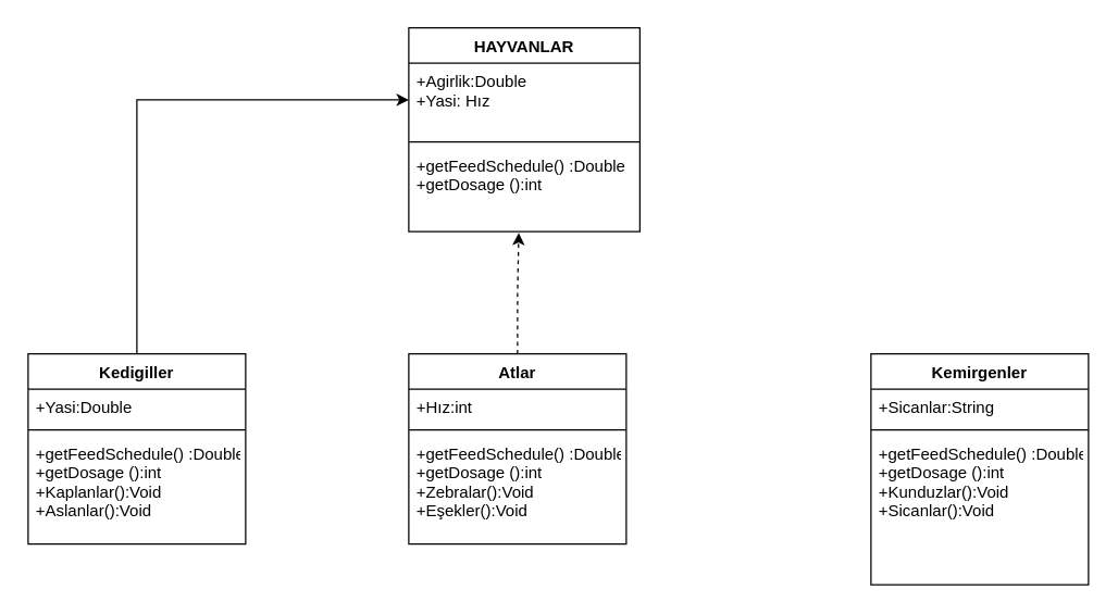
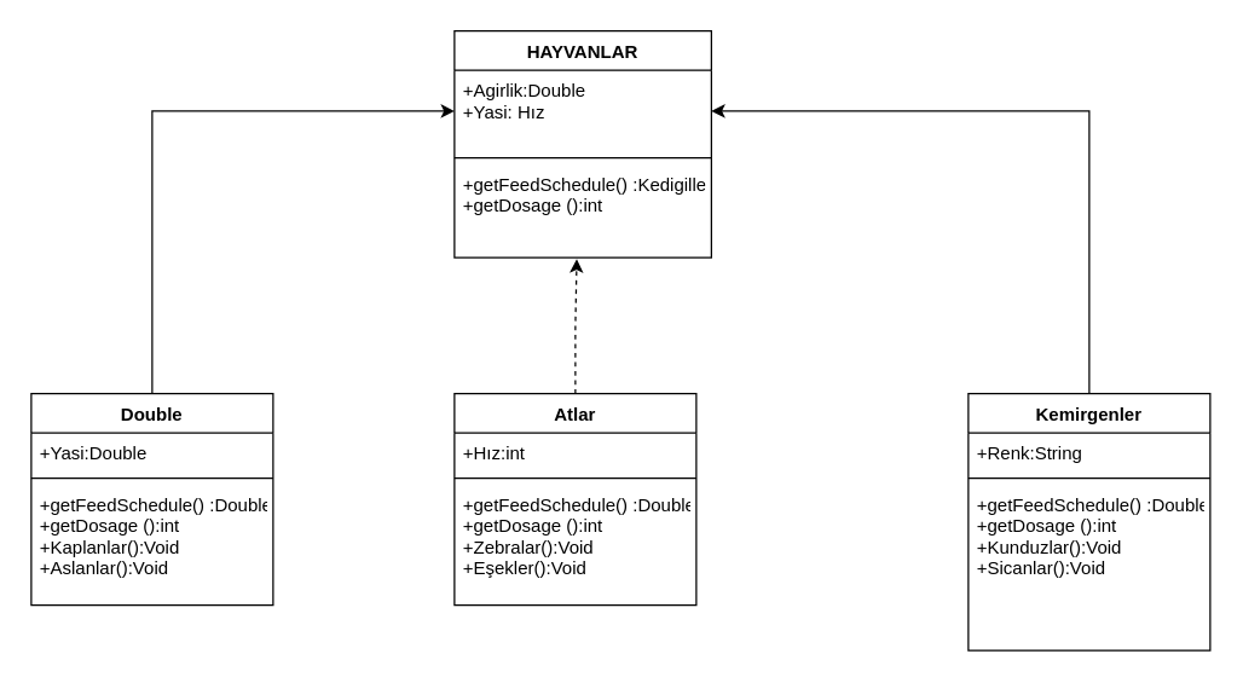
  <mxCell id="0" />
  <mxCell id="1" parent="0" />
  <mxCell id="2" value="HAYVANLAR" style="swimlane;fontStyle=1;align=center;verticalAlign=top;childLayout=stackLayout;horizontal=1;startSize=26;horizontalStack=0;resizeParent=1;resizeParentMax=0;resizeLast=0;collapsible=1;marginBottom=0;" vertex="1" parent="1"><mxGeometry x="300" y="20" width="170" height="150" as="geometry" /></mxCell>
  <mxCell id="3" value="+Agirlik:Double&#10;+Yasi: Hız" style="text;strokeColor=none;fillColor=none;align=left;verticalAlign=top;spacingLeft=4;spacingRight=4;overflow=hidden;rotatable=0;points=[[0,0.5],[1,0.5]];portConstraint=eastwest;" vertex="1" parent="2"><mxGeometry y="26" width="170" height="54" as="geometry" /></mxCell>
  <mxCell id="4" value="" style="line;strokeWidth=1;fillColor=none;align=left;verticalAlign=middle;spacingTop=-1;spacingLeft=3;spacingRight=3;rotatable=0;labelPosition=right;points=[];portConstraint=eastwest;" vertex="1" parent="2"><mxGeometry y="80" width="170" height="8" as="geometry" /></mxCell>
- <mxCell id="5" value="+getFeedSchedule() :Double&#10;+getDosage ():int" style="text;strokeColor=none;fillColor=none;align=left;verticalAlign=top;spacingLeft=4;spacingRight=4;overflow=hidden;rotatable=0;points=[[0,0.5],[1,0.5]];portConstraint=eastwest;" vertex="1" parent="2"><mxGeometry y="88" width="170" height="62" as="geometry" /></mxCell>
+ <mxCell id="5" value="+getFeedSchedule() :Kedigiller&#10;+getDosage ():int" style="text;strokeColor=none;fillColor=none;align=left;verticalAlign=top;spacingLeft=4;spacingRight=4;overflow=hidden;rotatable=0;points=[[0,0.5],[1,0.5]];portConstraint=eastwest;" vertex="1" parent="2"><mxGeometry y="88" width="170" height="62" as="geometry" /></mxCell>
  <mxCell id="6" style="edgeStyle=orthogonalEdgeStyle;rounded=0;orthogonalLoop=1;jettySize=auto;html=1;entryX=0;entryY=0.5;entryDx=0;entryDy=0;" edge="1" parent="1" source="7" target="3"><mxGeometry relative="1" as="geometry" /></mxCell>
- <mxCell id="7" value="Kedigiller" style="swimlane;fontStyle=1;align=center;verticalAlign=top;childLayout=stackLayout;horizontal=1;startSize=26;horizontalStack=0;resizeParent=1;resizeParentMax=0;resizeLast=0;collapsible=1;marginBottom=0;" vertex="1" parent="1"><mxGeometry x="20" y="260" width="160" height="140" as="geometry" /></mxCell>
+ <mxCell id="7" value="Double" style="swimlane;fontStyle=1;align=center;verticalAlign=top;childLayout=stackLayout;horizontal=1;startSize=26;horizontalStack=0;resizeParent=1;resizeParentMax=0;resizeLast=0;collapsible=1;marginBottom=0;" vertex="1" parent="1"><mxGeometry x="20" y="260" width="160" height="140" as="geometry" /></mxCell>
  <mxCell id="8" value="+Yasi:Double" style="text;strokeColor=none;fillColor=none;align=left;verticalAlign=top;spacingLeft=4;spacingRight=4;overflow=hidden;rotatable=0;points=[[0,0.5],[1,0.5]];portConstraint=eastwest;" vertex="1" parent="7"><mxGeometry y="26" width="160" height="26" as="geometry" /></mxCell>
  <mxCell id="9" value="" style="line;strokeWidth=1;fillColor=none;align=left;verticalAlign=middle;spacingTop=-1;spacingLeft=3;spacingRight=3;rotatable=0;labelPosition=right;points=[];portConstraint=eastwest;" vertex="1" parent="7"><mxGeometry y="52" width="160" height="8" as="geometry" /></mxCell>
  <mxCell id="10" value="+getFeedSchedule() :Double&#10;+getDosage ():int&#10;+Kaplanlar():Void&#10;+Aslanlar():Void&#10;" style="text;strokeColor=none;fillColor=none;align=left;verticalAlign=top;spacingLeft=4;spacingRight=4;overflow=hidden;rotatable=0;points=[[0,0.5],[1,0.5]];portConstraint=eastwest;" vertex="1" parent="7"><mxGeometry y="60" width="160" height="80" as="geometry" /></mxCell>
  <mxCell id="11" style="edgeStyle=orthogonalEdgeStyle;rounded=0;orthogonalLoop=1;jettySize=auto;html=1;entryX=0.476;entryY=1.016;entryDx=0;entryDy=0;entryPerimeter=0;dashed=1;" edge="1" parent="1" source="12" target="5"><mxGeometry relative="1" as="geometry" /></mxCell>
  <mxCell id="12" value="Atlar" style="swimlane;fontStyle=1;align=center;verticalAlign=top;childLayout=stackLayout;horizontal=1;startSize=26;horizontalStack=0;resizeParent=1;resizeParentMax=0;resizeLast=0;collapsible=1;marginBottom=0;" vertex="1" parent="1"><mxGeometry x="300" y="260" width="160" height="140" as="geometry" /></mxCell>
  <mxCell id="13" value="+Hız:int" style="text;strokeColor=none;fillColor=none;align=left;verticalAlign=top;spacingLeft=4;spacingRight=4;overflow=hidden;rotatable=0;points=[[0,0.5],[1,0.5]];portConstraint=eastwest;" vertex="1" parent="12"><mxGeometry y="26" width="160" height="26" as="geometry" /></mxCell>
  <mxCell id="14" value="" style="line;strokeWidth=1;fillColor=none;align=left;verticalAlign=middle;spacingTop=-1;spacingLeft=3;spacingRight=3;rotatable=0;labelPosition=right;points=[];portConstraint=eastwest;" vertex="1" parent="12"><mxGeometry y="52" width="160" height="8" as="geometry" /></mxCell>
  <mxCell id="15" value="+getFeedSchedule() :Double&#10;+getDosage ():int&#10;+Zebralar():Void&#10;+Eşekler():Void&#10;" style="text;strokeColor=none;fillColor=none;align=left;verticalAlign=top;spacingLeft=4;spacingRight=4;overflow=hidden;rotatable=0;points=[[0,0.5],[1,0.5]];portConstraint=eastwest;" vertex="1" parent="12"><mxGeometry y="60" width="160" height="80" as="geometry" /></mxCell>
+ <mxCell id="16" style="edgeStyle=orthogonalEdgeStyle;rounded=0;orthogonalLoop=1;jettySize=auto;html=1;entryX=1;entryY=0.5;entryDx=0;entryDy=0;" edge="1" parent="1" source="17" target="3"><mxGeometry relative="1" as="geometry" /></mxCell>
  <mxCell id="17" value="Kemirgenler" style="swimlane;fontStyle=1;align=center;verticalAlign=top;childLayout=stackLayout;horizontal=1;startSize=26;horizontalStack=0;resizeParent=1;resizeParentMax=0;resizeLast=0;collapsible=1;marginBottom=0;" vertex="1" parent="1"><mxGeometry x="640" y="260" width="160" height="170" as="geometry" /></mxCell>
- <mxCell id="18" value="+Sicanlar:String" style="text;strokeColor=none;fillColor=none;align=left;verticalAlign=top;spacingLeft=4;spacingRight=4;overflow=hidden;rotatable=0;points=[[0,0.5],[1,0.5]];portConstraint=eastwest;" vertex="1" parent="17"><mxGeometry y="26" width="160" height="26" as="geometry" /></mxCell>
+ <mxCell id="18" value="+Renk:String" style="text;strokeColor=none;fillColor=none;align=left;verticalAlign=top;spacingLeft=4;spacingRight=4;overflow=hidden;rotatable=0;points=[[0,0.5],[1,0.5]];portConstraint=eastwest;" vertex="1" parent="17"><mxGeometry y="26" width="160" height="26" as="geometry" /></mxCell>
  <mxCell id="19" value="" style="line;strokeWidth=1;fillColor=none;align=left;verticalAlign=middle;spacingTop=-1;spacingLeft=3;spacingRight=3;rotatable=0;labelPosition=right;points=[];portConstraint=eastwest;" vertex="1" parent="17"><mxGeometry y="52" width="160" height="8" as="geometry" /></mxCell>
  <mxCell id="20" value="+getFeedSchedule() :Double&#10;+getDosage ():int&#10;+Kunduzlar():Void&#10;+Sicanlar():Void&#10;" style="text;strokeColor=none;fillColor=none;align=left;verticalAlign=top;spacingLeft=4;spacingRight=4;overflow=hidden;rotatable=0;points=[[0,0.5],[1,0.5]];portConstraint=eastwest;" vertex="1" parent="17"><mxGeometry y="60" width="160" height="110" as="geometry" /></mxCell>
